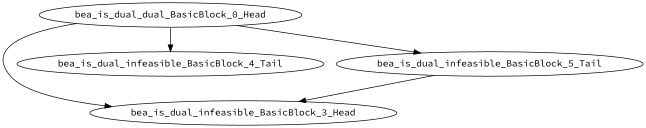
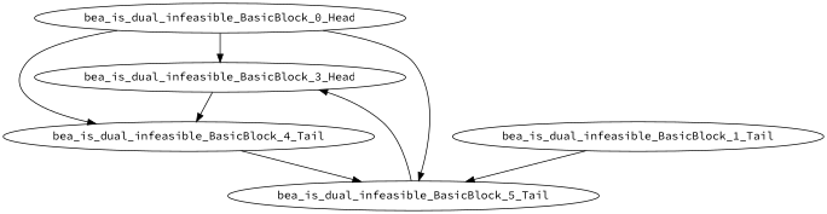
  digraph {
    fontname="Source Code Pro"
    node [fontname="Source Code Pro"]
    edge [fontname="Source Code Pro"]
    bea_is_dual_infeasible_BasicBlock_3_Head
    bea_is_dual_infeasible_BasicBlock_4_Tail
    bea_is_dual_infeasible_BasicBlock_5_Tail
-   bea_is_dual_infeasible_BasicBlock_0_Head [label=bea_is_dual_dual_BasicBlock_0_Head]
+   bea_is_dual_infeasible_BasicBlock_0_Head
+   bea_is_dual_infeasible_BasicBlock_1_Tail
+   bea_is_dual_infeasible_BasicBlock_3_Head -> bea_is_dual_infeasible_BasicBlock_4_Tail
+   bea_is_dual_infeasible_BasicBlock_4_Tail -> bea_is_dual_infeasible_BasicBlock_5_Tail
    bea_is_dual_infeasible_BasicBlock_5_Tail -> bea_is_dual_infeasible_BasicBlock_3_Head
    bea_is_dual_infeasible_BasicBlock_0_Head -> bea_is_dual_infeasible_BasicBlock_3_Head
    bea_is_dual_infeasible_BasicBlock_0_Head -> bea_is_dual_infeasible_BasicBlock_4_Tail
    bea_is_dual_infeasible_BasicBlock_0_Head -> bea_is_dual_infeasible_BasicBlock_5_Tail
+   bea_is_dual_infeasible_BasicBlock_1_Tail -> bea_is_dual_infeasible_BasicBlock_5_Tail
  }
